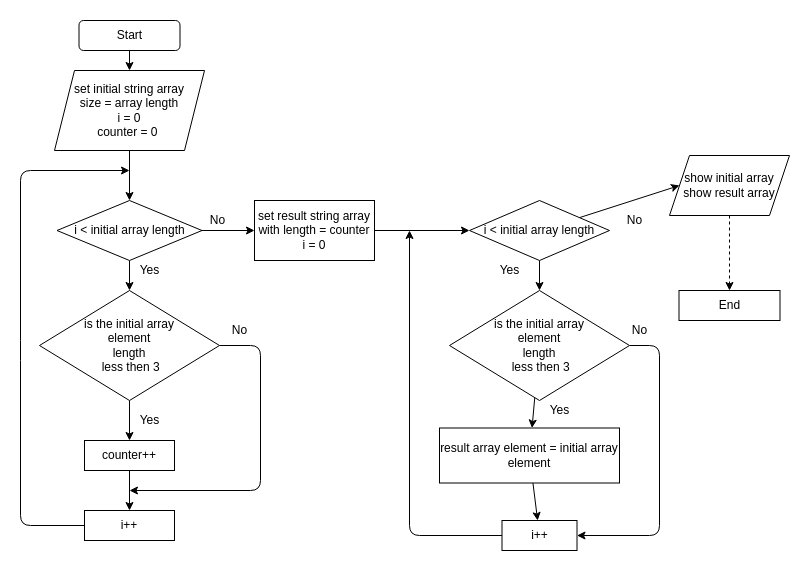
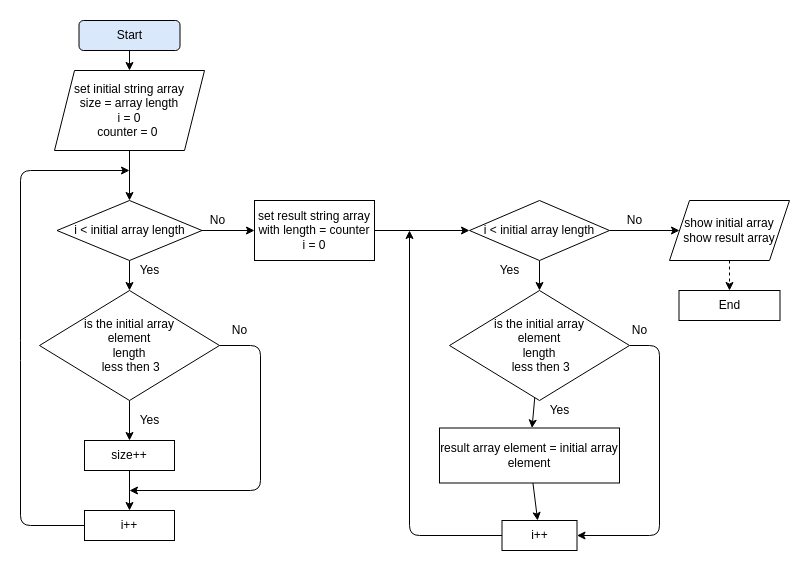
  <mxCell id="0" />
  <mxCell id="1" parent="0" />
  <mxCell id="2" value="" style="edgeStyle=none;html=1;" edge="1" parent="1" source="3" target="5"><mxGeometry relative="1" as="geometry" /></mxCell>
- <mxCell id="3" value="Start" style="rounded=1;whiteSpace=wrap;html=1;" vertex="1" parent="1"><mxGeometry x="78.5" y="20" width="101" height="30" as="geometry" /></mxCell>
+ <mxCell id="3" value="Start" style="rounded=1;whiteSpace=wrap;html=1;fillColor=#dae8fc;" vertex="1" parent="1"><mxGeometry x="78.5" y="20" width="101" height="30" as="geometry" /></mxCell>
  <mxCell id="4" value="" style="edgeStyle=none;html=1;entryX=0.5;entryY=0;entryDx=0;entryDy=0;" edge="1" parent="1" source="5" target="8"><mxGeometry relative="1" as="geometry"><mxPoint x="129" y="150" as="targetPoint" /></mxGeometry></mxCell>
  <mxCell id="5" value="set initial string array&lt;br&gt;size = array length&lt;br&gt;i = 0&lt;br&gt;counter = 0&amp;nbsp;" style="shape=parallelogram;perimeter=parallelogramPerimeter;whiteSpace=wrap;html=1;fixedSize=1;" vertex="1" parent="1"><mxGeometry x="54" y="70" width="150" height="80" as="geometry" /></mxCell>
  <mxCell id="6" value="" style="edgeStyle=none;html=1;" edge="1" parent="1" source="8"><mxGeometry relative="1" as="geometry"><mxPoint x="129" y="290" as="targetPoint" /></mxGeometry></mxCell>
  <mxCell id="7" value="" style="edgeStyle=none;html=1;entryX=0;entryY=0.5;entryDx=0;entryDy=0;" edge="1" parent="1" source="8" target="21"><mxGeometry relative="1" as="geometry"><mxPoint x="229" y="230" as="targetPoint" /></mxGeometry></mxCell>
  <mxCell id="8" value="i &amp;lt; initial array length" style="rhombus;whiteSpace=wrap;html=1;" vertex="1" parent="1"><mxGeometry x="56.5" y="200" width="145" height="60" as="geometry" /></mxCell>
  <mxCell id="9" value="Yes" style="text;html=1;align=center;verticalAlign=middle;resizable=0;points=[];autosize=1;strokeColor=none;fillColor=none;" vertex="1" parent="1"><mxGeometry x="129" y="260" width="40" height="20" as="geometry" /></mxCell>
  <mxCell id="10" value="No" style="text;html=1;align=center;verticalAlign=middle;resizable=0;points=[];autosize=1;strokeColor=none;fillColor=none;" vertex="1" parent="1"><mxGeometry x="201.5" y="210" width="30" height="20" as="geometry" /></mxCell>
  <mxCell id="11" value="" style="edgeStyle=none;html=1;" edge="1" parent="1" source="13" target="15"><mxGeometry relative="1" as="geometry" /></mxCell>
  <mxCell id="12" style="edgeStyle=none;html=1;" edge="1" parent="1" source="13"><mxGeometry relative="1" as="geometry"><mxPoint x="129" y="490" as="targetPoint" /><Array as="points"><mxPoint x="260" y="345" /><mxPoint x="260" y="490" /></Array></mxGeometry></mxCell>
  <mxCell id="13" value="is the initial array &lt;br&gt;element &lt;br&gt;length&lt;br&gt;&amp;nbsp;less then 3" style="rhombus;whiteSpace=wrap;html=1;" vertex="1" parent="1"><mxGeometry x="39" y="290" width="180" height="110" as="geometry" /></mxCell>
  <mxCell id="14" value="" style="edgeStyle=none;html=1;" edge="1" parent="1" source="15" target="18"><mxGeometry relative="1" as="geometry" /></mxCell>
- <mxCell id="15" value="counter++" style="whiteSpace=wrap;html=1;" vertex="1" parent="1"><mxGeometry x="84" y="440" width="90" height="30" as="geometry" /></mxCell>
+ <mxCell id="15" value="size++" style="whiteSpace=wrap;html=1;" vertex="1" parent="1"><mxGeometry x="84" y="440" width="90" height="30" as="geometry" /></mxCell>
  <mxCell id="16" value="Yes" style="text;html=1;align=center;verticalAlign=middle;resizable=0;points=[];autosize=1;strokeColor=none;fillColor=none;" vertex="1" parent="1"><mxGeometry x="129" y="410" width="40" height="20" as="geometry" /></mxCell>
  <mxCell id="17" style="edgeStyle=none;html=1;" edge="1" parent="1" source="18"><mxGeometry relative="1" as="geometry"><mxPoint x="129" y="170" as="targetPoint" /><Array as="points"><mxPoint x="20" y="525" /><mxPoint x="20" y="350" /><mxPoint x="20" y="170" /></Array></mxGeometry></mxCell>
  <mxCell id="18" value="i++" style="whiteSpace=wrap;html=1;" vertex="1" parent="1"><mxGeometry x="84" y="510" width="90" height="30" as="geometry" /></mxCell>
  <mxCell id="19" value="No" style="text;html=1;align=center;verticalAlign=middle;resizable=0;points=[];autosize=1;strokeColor=none;fillColor=none;" vertex="1" parent="1"><mxGeometry x="224" y="320" width="30" height="20" as="geometry" /></mxCell>
  <mxCell id="20" value="" style="edgeStyle=none;html=1;" edge="1" parent="1" source="21" target="24"><mxGeometry relative="1" as="geometry" /></mxCell>
  <mxCell id="21" value="set result string array with length = counter&lt;br&gt;i = 0" style="rounded=0;whiteSpace=wrap;html=1;" vertex="1" parent="1"><mxGeometry x="254" y="200" width="120" height="60" as="geometry" /></mxCell>
  <mxCell id="22" value="" style="edgeStyle=none;html=1;entryX=0.5;entryY=0;entryDx=0;entryDy=0;" edge="1" parent="1" source="24" target="28"><mxGeometry relative="1" as="geometry"><mxPoint x="489" y="340" as="targetPoint" /></mxGeometry></mxCell>
  <mxCell id="23" value="" style="edgeStyle=none;html=1;entryX=0;entryY=0.5;entryDx=0;entryDy=0;" edge="1" parent="1" source="24" target="37"><mxGeometry relative="1" as="geometry"><mxPoint x="669" y="230" as="targetPoint" /></mxGeometry></mxCell>
  <mxCell id="24" value="&lt;span&gt;i &amp;lt; initial array length&lt;/span&gt;" style="rhombus;whiteSpace=wrap;html=1;rounded=0;" vertex="1" parent="1"><mxGeometry x="469" y="200" width="140" height="60" as="geometry" /></mxCell>
  <mxCell id="25" value="Yes" style="text;html=1;align=center;verticalAlign=middle;resizable=0;points=[];autosize=1;strokeColor=none;fillColor=none;" vertex="1" parent="1"><mxGeometry x="489" y="260" width="40" height="20" as="geometry" /></mxCell>
  <mxCell id="26" value="" style="edgeStyle=none;html=1;" edge="1" parent="1" source="28" target="30"><mxGeometry relative="1" as="geometry" /></mxCell>
  <mxCell id="27" style="edgeStyle=none;html=1;entryX=1;entryY=0.5;entryDx=0;entryDy=0;exitX=1;exitY=0.5;exitDx=0;exitDy=0;" edge="1" parent="1" source="28" target="33"><mxGeometry relative="1" as="geometry"><Array as="points"><mxPoint x="659" y="345" /><mxPoint x="659" y="535" /></Array></mxGeometry></mxCell>
  <mxCell id="28" value="is the initial array &lt;br&gt;element &lt;br&gt;length&lt;br&gt;&amp;nbsp;less then 3" style="rhombus;whiteSpace=wrap;html=1;" vertex="1" parent="1"><mxGeometry x="449" y="290" width="180" height="110" as="geometry" /></mxCell>
  <mxCell id="29" value="" style="edgeStyle=none;html=1;" edge="1" parent="1" source="30" target="33"><mxGeometry relative="1" as="geometry" /></mxCell>
  <mxCell id="30" value="result array element = initial array element" style="whiteSpace=wrap;html=1;" vertex="1" parent="1"><mxGeometry x="439" y="427.5" width="180" height="55" as="geometry" /></mxCell>
  <mxCell id="31" value="Yes" style="text;html=1;align=center;verticalAlign=middle;resizable=0;points=[];autosize=1;strokeColor=none;fillColor=none;" vertex="1" parent="1"><mxGeometry x="539" y="400" width="40" height="20" as="geometry" /></mxCell>
  <mxCell id="32" style="edgeStyle=none;html=1;" edge="1" parent="1" source="33"><mxGeometry relative="1" as="geometry"><mxPoint x="409" y="230" as="targetPoint" /><Array as="points"><mxPoint x="409" y="535" /></Array></mxGeometry></mxCell>
  <mxCell id="33" value="i++" style="whiteSpace=wrap;html=1;" vertex="1" parent="1"><mxGeometry x="501.5" y="520" width="75" height="30" as="geometry" /></mxCell>
  <mxCell id="34" value="No" style="text;html=1;align=center;verticalAlign=middle;resizable=0;points=[];autosize=1;strokeColor=none;fillColor=none;" vertex="1" parent="1"><mxGeometry x="624" y="320" width="30" height="20" as="geometry" /></mxCell>
  <mxCell id="35" value="No" style="text;html=1;align=center;verticalAlign=middle;resizable=0;points=[];autosize=1;strokeColor=none;fillColor=none;" vertex="1" parent="1"><mxGeometry x="619" y="210" width="30" height="20" as="geometry" /></mxCell>
  <mxCell id="36" value="" style="edgeStyle=none;html=1;dashed=1;" edge="1" parent="1" source="37" target="38"><mxGeometry relative="1" as="geometry" /></mxCell>
- <mxCell id="37" value="&lt;span&gt;show initial array&lt;/span&gt;&lt;br&gt;&lt;span&gt;show result array&lt;/span&gt;" style="shape=parallelogram;perimeter=parallelogramPerimeter;whiteSpace=wrap;html=1;fixedSize=1;" vertex="1" parent="1"><mxGeometry x="669" y="155" width="120" height="60" as="geometry" /></mxCell>
+ <mxCell id="37" value="&lt;span&gt;show initial array&lt;/span&gt;&lt;br&gt;&lt;span&gt;show result array&lt;/span&gt;" style="shape=parallelogram;perimeter=parallelogramPerimeter;whiteSpace=wrap;html=1;fixedSize=1;" vertex="1" parent="1"><mxGeometry x="669" y="200" width="120" height="60" as="geometry" /></mxCell>
  <mxCell id="38" value="End" style="whiteSpace=wrap;html=1;rounded=0;" vertex="1" parent="1"><mxGeometry x="678.5" y="290" width="101" height="30" as="geometry" /></mxCell>
